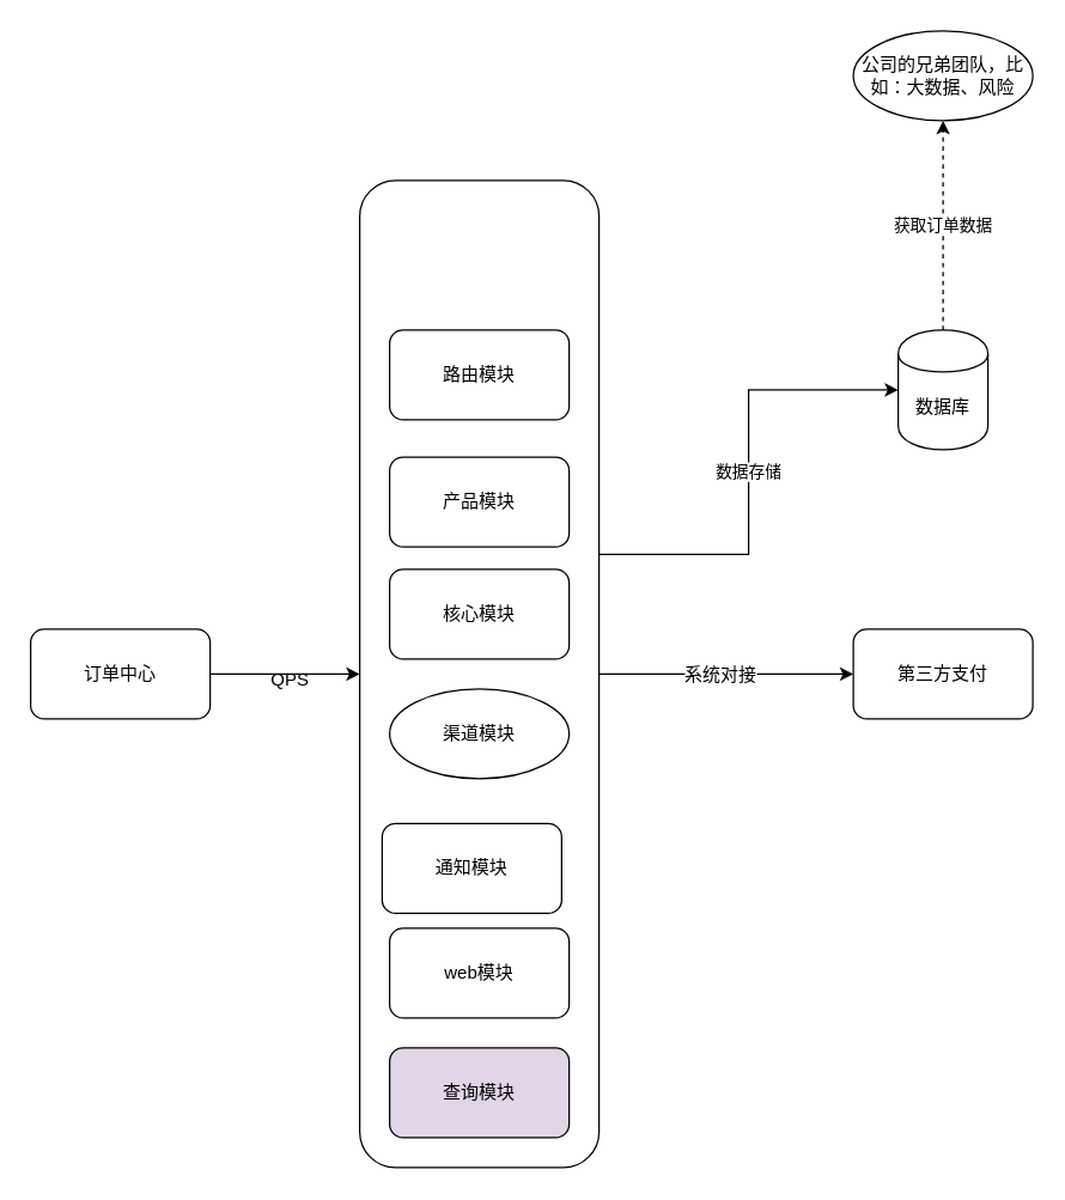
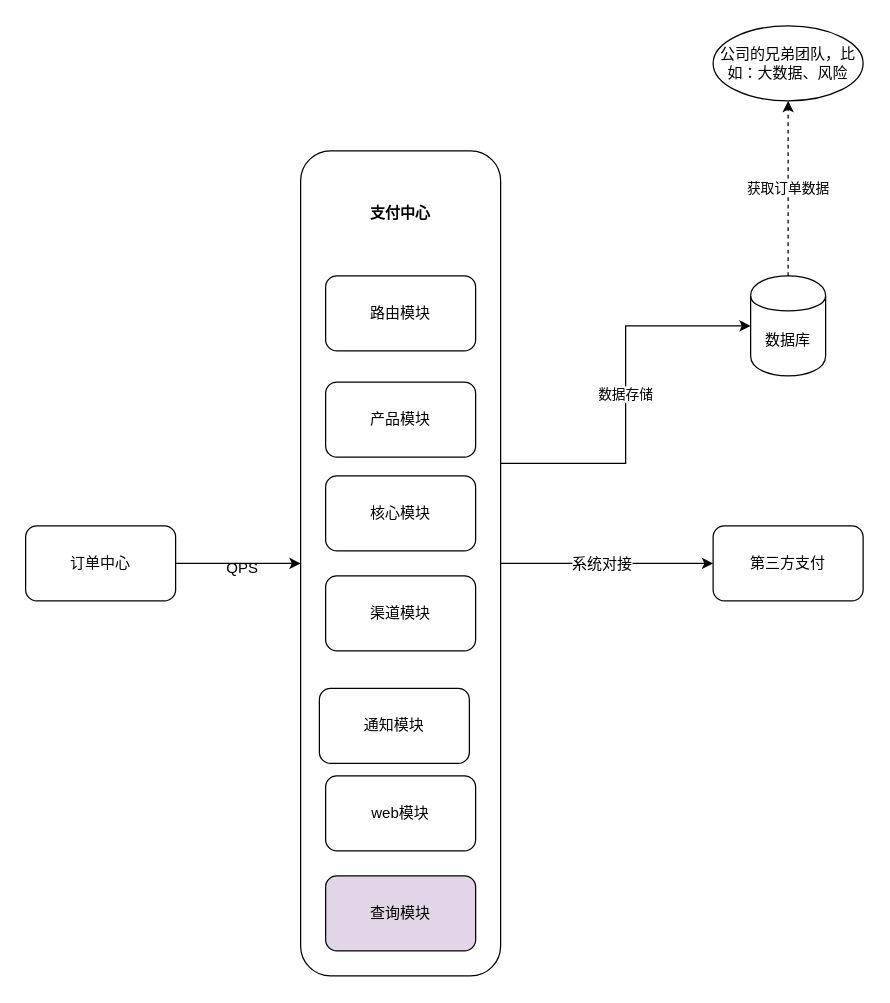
  <mxCell id="0" />
  <mxCell id="1" parent="0" />
  <mxCell id="2" style="edgeStyle=orthogonalEdgeStyle;rounded=0;orthogonalLoop=1;jettySize=auto;html=1;entryX=0;entryY=0.5;entryDx=0;entryDy=0;" edge="1" parent="1" source="5" target="14"><mxGeometry relative="1" as="geometry" /></mxCell>
  <mxCell id="3" value="系统对接" style="text;html=1;resizable=0;points=[];align=center;verticalAlign=middle;labelBackgroundColor=#ffffff;" vertex="1" connectable="0" parent="2"><mxGeometry x="-0.118" y="-2" relative="1" as="geometry"><mxPoint x="5" y="-2" as="offset" /></mxGeometry></mxCell>
  <mxCell id="4" value="数据存储" style="edgeStyle=orthogonalEdgeStyle;rounded=0;orthogonalLoop=1;jettySize=auto;html=1;entryX=0;entryY=0.5;entryDx=0;entryDy=0;" edge="1" parent="1" source="5" target="16"><mxGeometry relative="1" as="geometry"><Array as="points"><mxPoint x="500" y="370" /><mxPoint x="500" y="260" /></Array></mxGeometry></mxCell>
  <mxCell id="5" value="" style="rounded=1;whiteSpace=wrap;html=1;" parent="1" vertex="1"><mxGeometry x="240" y="120" width="160" height="660" as="geometry" /></mxCell>
  <mxCell id="6" value="路由模块" style="rounded=1;whiteSpace=wrap;html=1;" parent="1" vertex="1"><mxGeometry x="260" y="220" width="120" height="60" as="geometry" /></mxCell>
  <mxCell id="7" value="&lt;span style=&quot;white-space: normal&quot;&gt;产品模块&lt;/span&gt;" style="rounded=1;whiteSpace=wrap;html=1;" parent="1" vertex="1"><mxGeometry x="260" y="305" width="120" height="60" as="geometry" /></mxCell>
  <mxCell id="8" value="核心模块" style="rounded=1;whiteSpace=wrap;html=1;" parent="1" vertex="1"><mxGeometry x="260" y="380" width="120" height="60" as="geometry" /></mxCell>
- <mxCell id="9" value="渠道模块" style="ellipse;whiteSpace=wrap;html=1;" parent="1" vertex="1"><mxGeometry x="260" y="460" width="120" height="60" as="geometry" /></mxCell>
+ <mxCell id="9" value="渠道模块" style="rounded=1;whiteSpace=wrap;html=1;" parent="1" vertex="1"><mxGeometry x="260" y="460" width="120" height="60" as="geometry" /></mxCell>
  <mxCell id="10" value="通知模块" style="rounded=1;whiteSpace=wrap;html=1;" parent="1" vertex="1"><mxGeometry x="255" y="550" width="120" height="60" as="geometry" /></mxCell>
+ <mxCell id="11" value="&lt;b&gt;支付中心&lt;/b&gt;" style="rounded=1;whiteSpace=wrap;html=1;strokeColor=none;" parent="1" vertex="1"><mxGeometry x="260" y="140" width="120" height="60" as="geometry" /></mxCell>
  <mxCell id="12" value="web模块" style="rounded=1;whiteSpace=wrap;html=1;" vertex="1" parent="1"><mxGeometry x="260" y="620" width="120" height="60" as="geometry" /></mxCell>
  <mxCell id="13" value="查询模块" style="rounded=1;whiteSpace=wrap;html=1;fillColor=#e1d5e7;" vertex="1" parent="1"><mxGeometry x="260" y="700" width="120" height="60" as="geometry" /></mxCell>
  <mxCell id="14" value="第三方支付" style="rounded=1;whiteSpace=wrap;html=1;" vertex="1" parent="1"><mxGeometry x="570" y="420" width="120" height="60" as="geometry" /></mxCell>
  <mxCell id="15" value="获取订单数据" style="edgeStyle=orthogonalEdgeStyle;rounded=0;orthogonalLoop=1;jettySize=auto;html=1;entryX=0.5;entryY=1;entryDx=0;entryDy=0;dashed=1;" edge="1" parent="1" source="16" target="17"><mxGeometry relative="1" as="geometry" /></mxCell>
  <mxCell id="16" value="数据库" style="shape=cylinder;whiteSpace=wrap;html=1;boundedLbl=1;backgroundOutline=1;" vertex="1" parent="1"><mxGeometry x="600" y="220" width="60" height="80" as="geometry" /></mxCell>
  <mxCell id="17" value="公司的兄弟团队，比如：大数据、风险" style="ellipse;whiteSpace=wrap;html=1;" vertex="1" parent="1"><mxGeometry x="570" y="20" width="120" height="60" as="geometry" /></mxCell>
  <mxCell id="18" style="edgeStyle=orthogonalEdgeStyle;rounded=0;orthogonalLoop=1;jettySize=auto;html=1;entryX=0;entryY=0.5;entryDx=0;entryDy=0;" edge="1" parent="1" source="19" target="5"><mxGeometry relative="1" as="geometry" /></mxCell>
  <mxCell id="19" value="订单中心" style="rounded=1;whiteSpace=wrap;html=1;" vertex="1" parent="1"><mxGeometry x="20" y="420" width="120" height="60" as="geometry" /></mxCell>
  <mxCell id="20" value="QPS" style="text;html=1;resizable=0;points=[];autosize=1;align=left;verticalAlign=top;spacingTop=-4;" vertex="1" parent="1"><mxGeometry x="179" y="444" width="40" height="20" as="geometry" /></mxCell>
